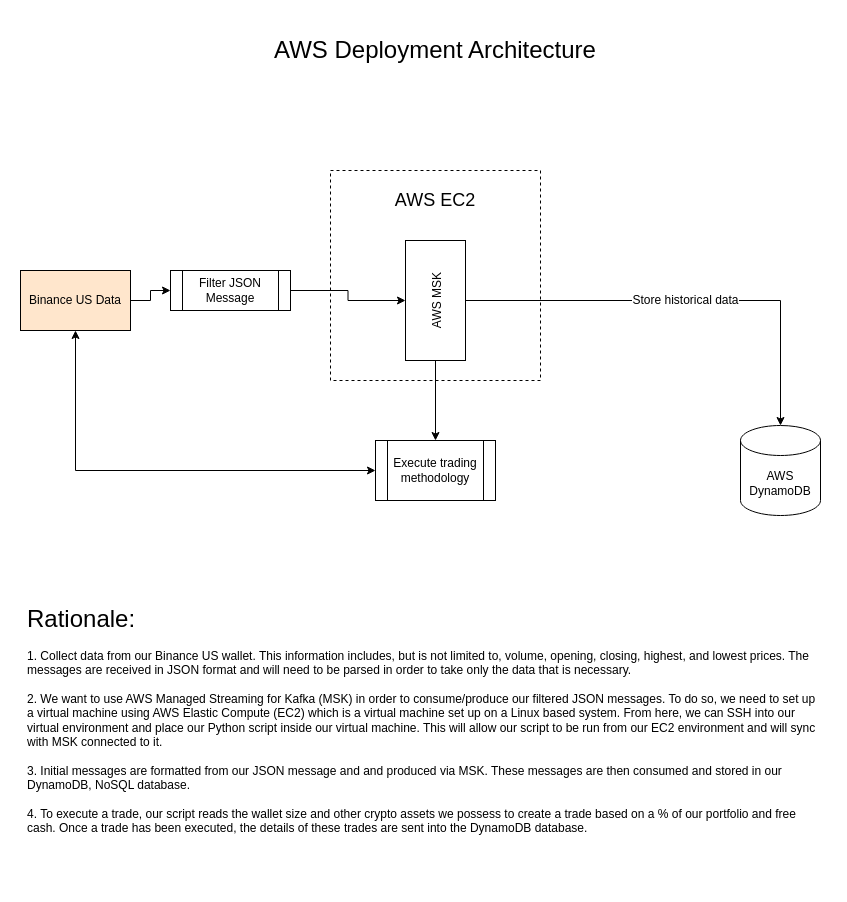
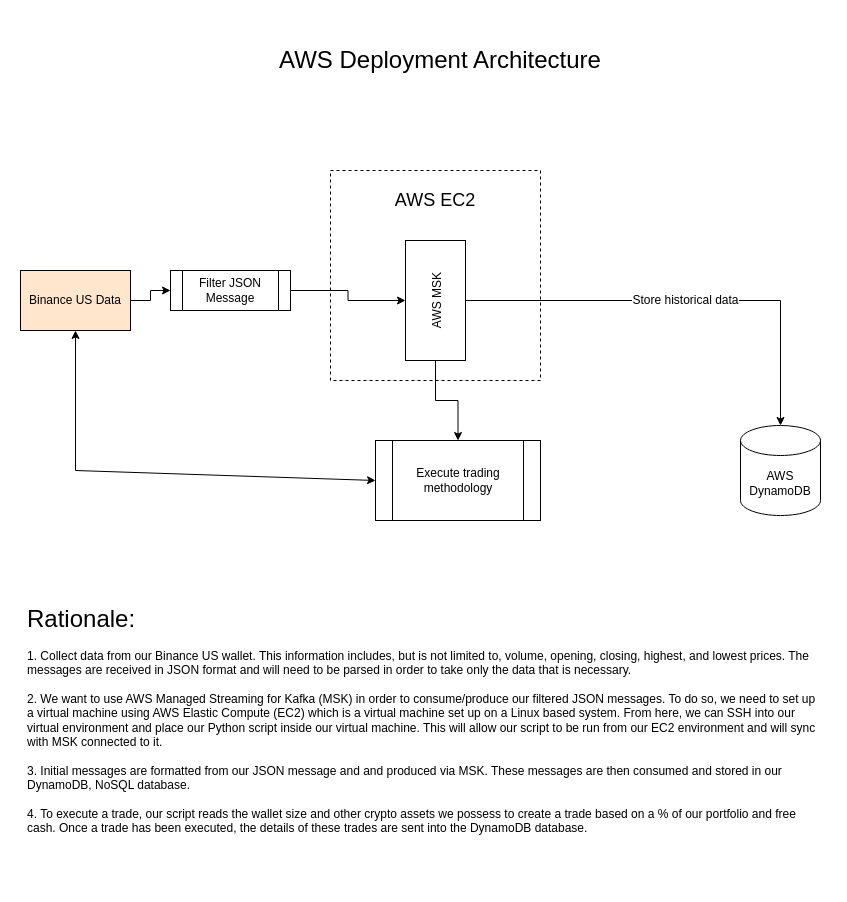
  <mxCell id="0" />
  <mxCell id="1" parent="0" />
  <mxCell id="2" style="edgeStyle=orthogonalEdgeStyle;rounded=0;orthogonalLoop=1;jettySize=auto;html=1;entryX=0;entryY=0.5;entryDx=0;entryDy=0;" edge="1" parent="1" source="3" target="5"><mxGeometry relative="1" as="geometry" /></mxCell>
  <mxCell id="3" value="Binance US Data" style="rounded=0;whiteSpace=wrap;html=1;fillColor=#ffe6cc;" vertex="1" parent="1"><mxGeometry x="20" y="270" width="110" height="60" as="geometry" /></mxCell>
  <mxCell id="4" style="edgeStyle=orthogonalEdgeStyle;rounded=0;orthogonalLoop=1;jettySize=auto;html=1;exitX=1;exitY=0.5;exitDx=0;exitDy=0;entryX=0.5;entryY=0;entryDx=0;entryDy=0;fontSize=12;" edge="1" parent="1" source="5" target="9"><mxGeometry relative="1" as="geometry" /></mxCell>
  <mxCell id="5" value="Filter JSON Message" style="shape=process;whiteSpace=wrap;html=1;backgroundOutline=1;" vertex="1" parent="1"><mxGeometry x="170" y="270" width="120" height="40" as="geometry" /></mxCell>
  <mxCell id="6" value="&lt;font style=&quot;font-size: 18px ; line-height: 1.2&quot;&gt;AWS EC2&lt;/font&gt;" style="whiteSpace=wrap;html=1;aspect=fixed;dashed=1;fillColor=none;imageVerticalAlign=top;spacingBottom=150;" vertex="1" parent="1"><mxGeometry x="330" y="170" width="210" height="210" as="geometry" /></mxCell>
  <mxCell id="7" style="edgeStyle=orthogonalEdgeStyle;rounded=0;orthogonalLoop=1;jettySize=auto;html=1;exitX=0;exitY=0.5;exitDx=0;exitDy=0;fontSize=12;" edge="1" parent="1" source="9" target="10"><mxGeometry relative="1" as="geometry" /></mxCell>
  <mxCell id="8" value="Store historical data" style="edgeStyle=orthogonalEdgeStyle;rounded=0;orthogonalLoop=1;jettySize=auto;html=1;exitX=0.5;exitY=1;exitDx=0;exitDy=0;entryX=0.5;entryY=0;entryDx=0;entryDy=0;entryPerimeter=0;fontSize=12;" edge="1" parent="1" source="9" target="11"><mxGeometry relative="1" as="geometry" /></mxCell>
  <mxCell id="9" value="&lt;font style=&quot;font-size: 12px&quot;&gt;AWS MSK&lt;/font&gt;" style="rounded=0;whiteSpace=wrap;html=1;fontSize=18;fillColor=default;rotation=-90;" vertex="1" parent="1"><mxGeometry x="375" y="270" width="120" height="60" as="geometry" /></mxCell>
- <mxCell id="10" value="Execute trading methodology" style="shape=process;whiteSpace=wrap;html=1;backgroundOutline=1;fontSize=12;fillColor=default;" vertex="1" parent="1"><mxGeometry x="375" y="440" width="120" height="60" as="geometry" /></mxCell>
+ <mxCell id="10" value="Execute trading methodology" style="shape=process;whiteSpace=wrap;html=1;backgroundOutline=1;fontSize=12;fillColor=default;" vertex="1" parent="1"><mxGeometry x="375" y="440" width="165" height="80" as="geometry" /></mxCell>
  <mxCell id="11" value="AWS DynamoDB" style="shape=cylinder3;whiteSpace=wrap;html=1;boundedLbl=1;backgroundOutline=1;size=15;fontSize=12;fillColor=default;" vertex="1" parent="1"><mxGeometry x="740" y="425" width="80" height="90" as="geometry" /></mxCell>
- <mxCell id="12" value="AWS Deployment Architecture" style="rounded=0;whiteSpace=wrap;html=1;fontSize=24;fillColor=none;strokeColor=none;" vertex="1" parent="1"><mxGeometry x="230" y="20" width="410" height="60" as="geometry" /></mxCell>
+ <mxCell id="12" value="AWS Deployment Architecture" style="rounded=0;whiteSpace=wrap;html=1;fontSize=24;fillColor=none;strokeColor=none;" vertex="1" parent="1"><mxGeometry x="235" y="30" width="410" height="60" as="geometry" /></mxCell>
  <mxCell id="13" value="&lt;div align=&quot;left&quot;&gt;Rationale:&lt;/div&gt;&lt;div style=&quot;font-size: 12px&quot; align=&quot;left&quot;&gt;&lt;br&gt;&lt;/div&gt;&lt;div style=&quot;font-size: 12px&quot; align=&quot;left&quot;&gt;1. Collect data from our Binance US wallet. This information includes, but is not limited to, volume, opening, closing, highest, and lowest prices. The messages are received in JSON format and will need to be parsed in order to take only the data that is necessary.&lt;/div&gt;&lt;div style=&quot;font-size: 12px&quot; align=&quot;left&quot;&gt;&lt;br&gt;&lt;/div&gt;&lt;div style=&quot;font-size: 12px&quot; align=&quot;left&quot;&gt;2. We want to use AWS Managed Streaming for Kafka (MSK) in order to consume/produce our filtered JSON messages. To do so, we need to set up a virtual machine using AWS Elastic Compute (EC2) which is a virtual machine set up on a Linux based system. From here, we can SSH into our virtual environment and place our Python script inside our virtual machine. This will allow our script to be run from our EC2 environment and will sync with MSK connected to it. &lt;br&gt;&lt;/div&gt;&lt;div style=&quot;font-size: 12px&quot; align=&quot;left&quot;&gt;&lt;br&gt;&lt;/div&gt;&lt;div style=&quot;font-size: 12px&quot; align=&quot;left&quot;&gt;3. Initial messages are formatted from our JSON message and and produced via MSK. These messages are then consumed and stored in our DynamoDB, NoSQL database.&lt;/div&gt;&lt;div style=&quot;font-size: 12px&quot; align=&quot;left&quot;&gt;&lt;br&gt;&lt;/div&gt;&lt;div style=&quot;font-size: 12px&quot; align=&quot;left&quot;&gt;4. To execute a trade, our script reads the wallet size and other crypto assets we possess to create a trade based on a % of our portfolio and free cash. Once a trade has been executed, the details of these trades are sent into the DynamoDB database.&lt;br&gt;&lt;/div&gt;" style="rounded=0;whiteSpace=wrap;html=1;fontSize=24;fillColor=none;strokeColor=none;align=left;spacingBottom=100;" vertex="1" parent="1"><mxGeometry x="25" y="660" width="800" height="220" as="geometry" /></mxCell>
  <mxCell id="14" value="" style="endArrow=classic;startArrow=classic;html=1;rounded=0;fontSize=12;entryX=0.5;entryY=1;entryDx=0;entryDy=0;exitX=0;exitY=0.5;exitDx=0;exitDy=0;" edge="1" parent="1" source="10" target="3"><mxGeometry width="50" height="50" relative="1" as="geometry"><mxPoint x="370" y="475" as="sourcePoint" /><mxPoint x="70" y="475" as="targetPoint" /><Array as="points"><mxPoint x="75" y="470" /></Array></mxGeometry></mxCell>
